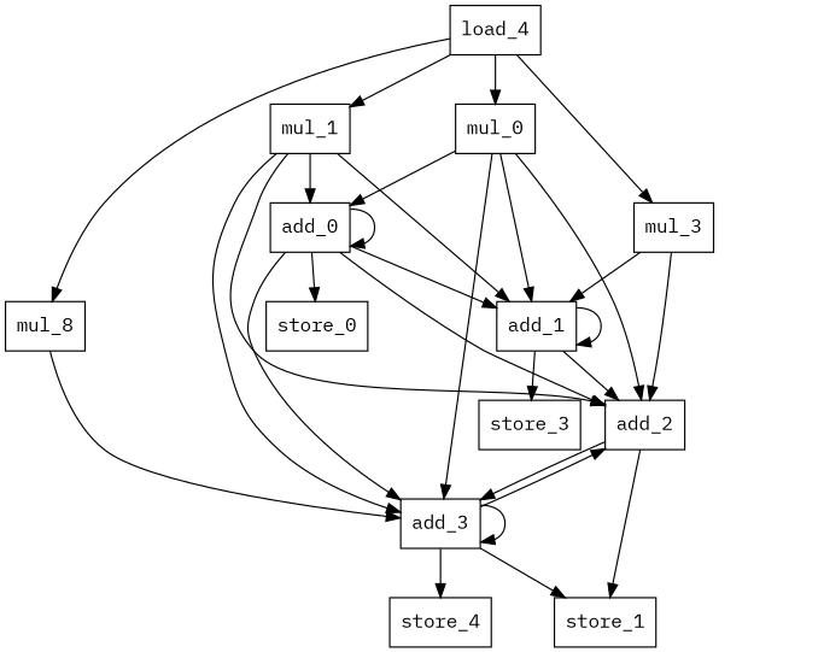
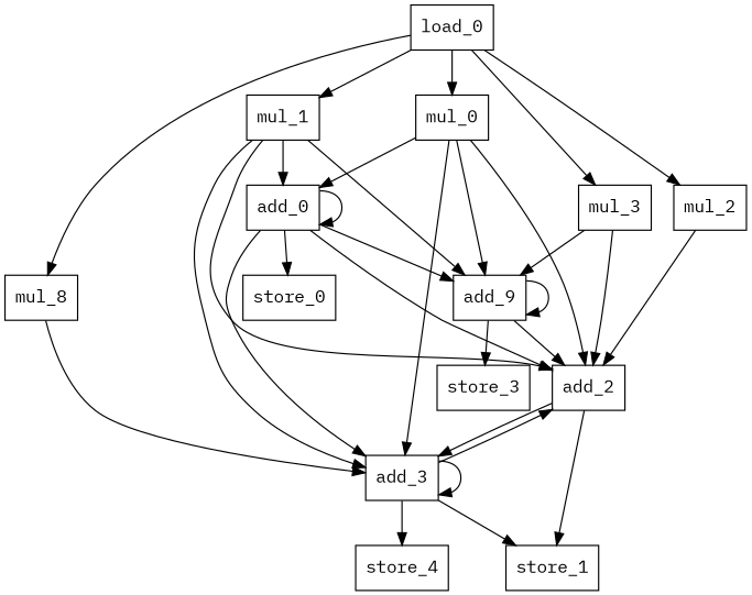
  digraph {
    fontname="IBM Plex Mono"
    node [fontname="IBM Plex Mono" shape=rectangle]
    edge [fontname="IBM Plex Mono"]
    n1 [label=add_0]
-   n2 [label=add_1]
+   n2 [label=add_9]
    n3 [label=add_2]
    n4 [label=add_3]
    n5 [label=store_0]
    n6 [label=store_3]
    n7 [label=store_1]
    n8 [label=store_4]
    n9 [label=mul_0]
    n10 [label=mul_1]
+   n11 [label=mul_2]
    n12 [label=mul_3]
    n13 [label=mul_8]
-   n14 [label=load_4]
+   n14 [label=load_0]
    n1 -> n1
    n1 -> n2
    n1 -> n3
    n1 -> n4
    n1 -> n5
    n2 -> n2
    n2 -> n3
    n2 -> n6
    n3 -> n4
    n3 -> n7
    n4 -> n3
    n4 -> n4
    n4 -> n7
    n4 -> n8
    n9 -> n1
    n9 -> n2
    n9 -> n3
    n9 -> n4
    n10 -> n1
    n10 -> n2
    n10 -> n3
    n10 -> n4
+   n11 -> n3
    n12 -> n2
    n12 -> n3
    n13 -> n4
    n14 -> n9
    n14 -> n10
+   n14 -> n11
    n14 -> n12
    n14 -> n13
  }
